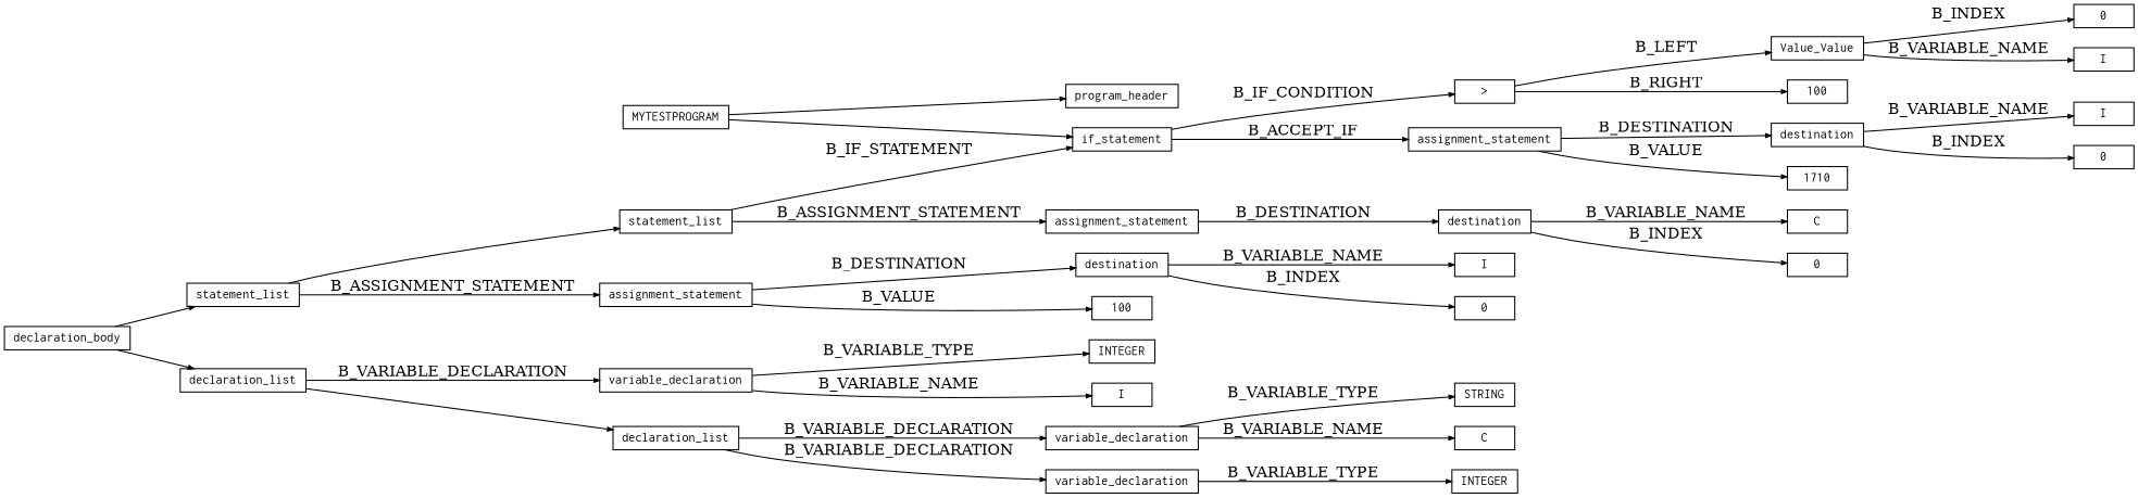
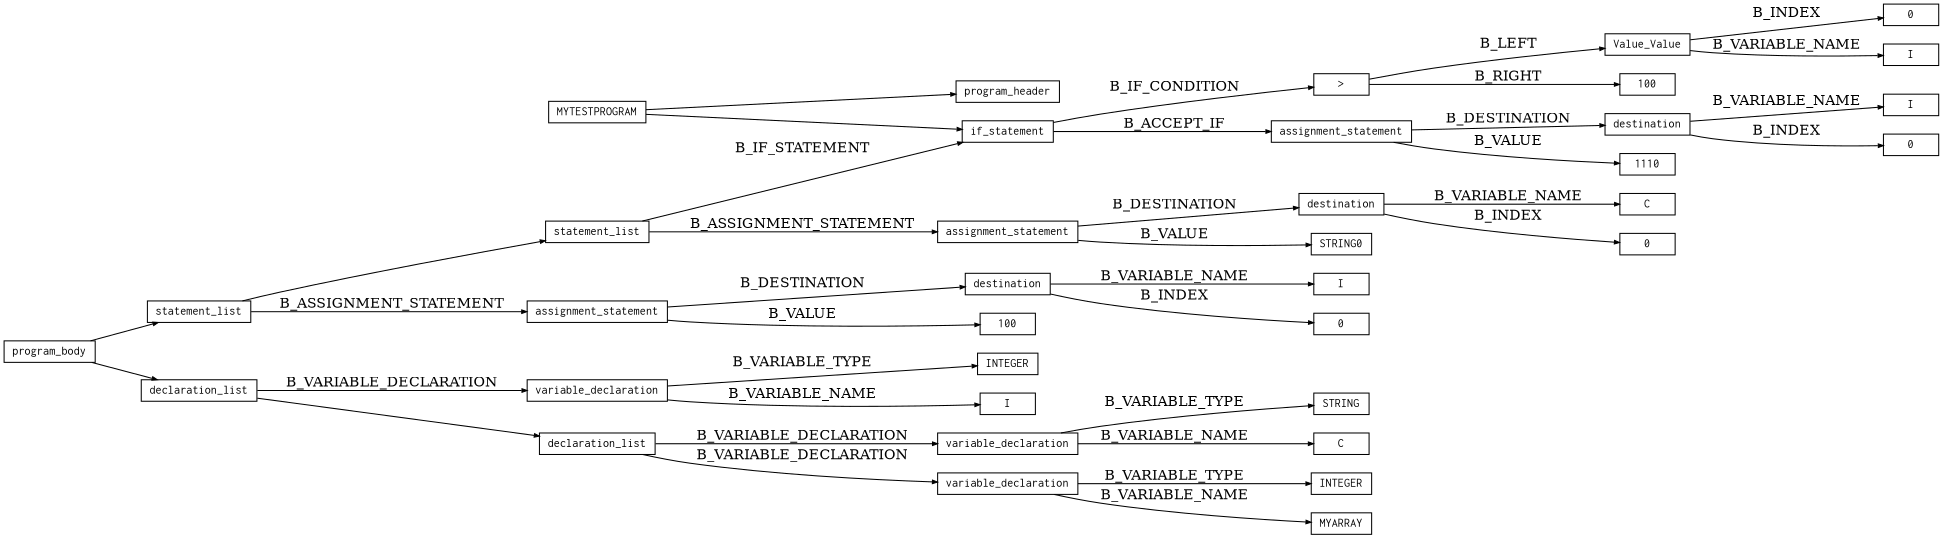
  digraph {
    rankdir=LR
    ranksep=.6
    node [fontname=Courier fontsize=12 shape=box]
    edge [arrowsize=.5]
    n1 [height=.1 label=MYTESTPROGRAM]
    n2 [height=.1 label=program_header]
    n3 [height=.1 label=if_statement]
-   n4 [height=.1 label=declaration_body]
+   n4 [height=.1 label=program_body]
    n5 [height=.1 label=declaration_list]
    n6 [height=.1 label=statement_list]
    n7 [height=.1 label=variable_declaration]
    n8 [height=.1 label=declaration_list]
    n9 [height=.1 label=assignment_statement]
    n10 [height=.1 label=statement_list]
    n11 [height=.1 label=INTEGER]
    n12 [height=.1 label=I]
    n13 [height=.1 label=variable_declaration]
    n14 [height=.1 label=variable_declaration]
    n15 [height=.1 label=destination]
    n16 [height=.1 label=100]
    n17 [height=.1 label=assignment_statement]
    n18 [height=.1 label=STRING]
    n19 [height=.1 label=C]
    n20 [height=.1 label=INTEGER]
+   n21 [height=.1 label=MYARRAY]
    n22 [height=.1 label=I]
    n23 [height=.1 label=0]
    n24 [height=.1 label=destination]
+   n25 [height=.1 label=STRING0]
    n26 [height=.1 label=">"]
    n27 [height=.1 label=assignment_statement]
    n28 [height=.1 label=C]
    n29 [height=.1 label=0]
    n30 [height=.1 label=Value_Value]
    n31 [height=.1 label=100]
    n32 [height=.1 label=destination]
-   n33 [height=.1 label=1710]
+   n33 [height=.1 label=1110]
    n34 [height=.1 label=0]
    n35 [height=.1 label=I]
    n36 [height=.1 label=I]
    n37 [height=.1 label=0]
    n1 -> n2
    n1 -> n3
    n3 -> n26 [label=B_IF_CONDITION]
    n3 -> n27 [label=B_ACCEPT_IF]
    n4 -> n5
    n4 -> n6
    n5 -> n7 [label=B_VARIABLE_DECLARATION]
    n5 -> n8
    n6 -> n9 [label=B_ASSIGNMENT_STATEMENT]
    n6 -> n10
    n7 -> n11 [label=B_VARIABLE_TYPE]
    n7 -> n12 [label=B_VARIABLE_NAME]
    n8 -> n13 [label=B_VARIABLE_DECLARATION]
    n8 -> n14 [label=B_VARIABLE_DECLARATION]
    n9 -> n15 [label=B_DESTINATION]
    n9 -> n16 [label=B_VALUE]
    n10 -> n3 [label=B_IF_STATEMENT]
    n10 -> n17 [label=B_ASSIGNMENT_STATEMENT]
    n13 -> n18 [label=B_VARIABLE_TYPE]
    n13 -> n19 [label=B_VARIABLE_NAME]
    n14 -> n20 [label=B_VARIABLE_TYPE]
+   n14 -> n21 [label=B_VARIABLE_NAME]
    n15 -> n22 [label=B_VARIABLE_NAME]
    n15 -> n23 [label=B_INDEX]
    n17 -> n24 [label=B_DESTINATION]
+   n17 -> n25 [label=B_VALUE]
    n24 -> n28 [label=B_VARIABLE_NAME]
    n24 -> n29 [label=B_INDEX]
    n26 -> n30 [label=B_LEFT]
    n26 -> n31 [label=B_RIGHT]
    n27 -> n32 [label=B_DESTINATION]
    n27 -> n33 [label=B_VALUE]
    n30 -> n34 [label=B_INDEX]
    n30 -> n35 [label=B_VARIABLE_NAME]
    n32 -> n36 [label=B_VARIABLE_NAME]
    n32 -> n37 [label=B_INDEX]
  }
